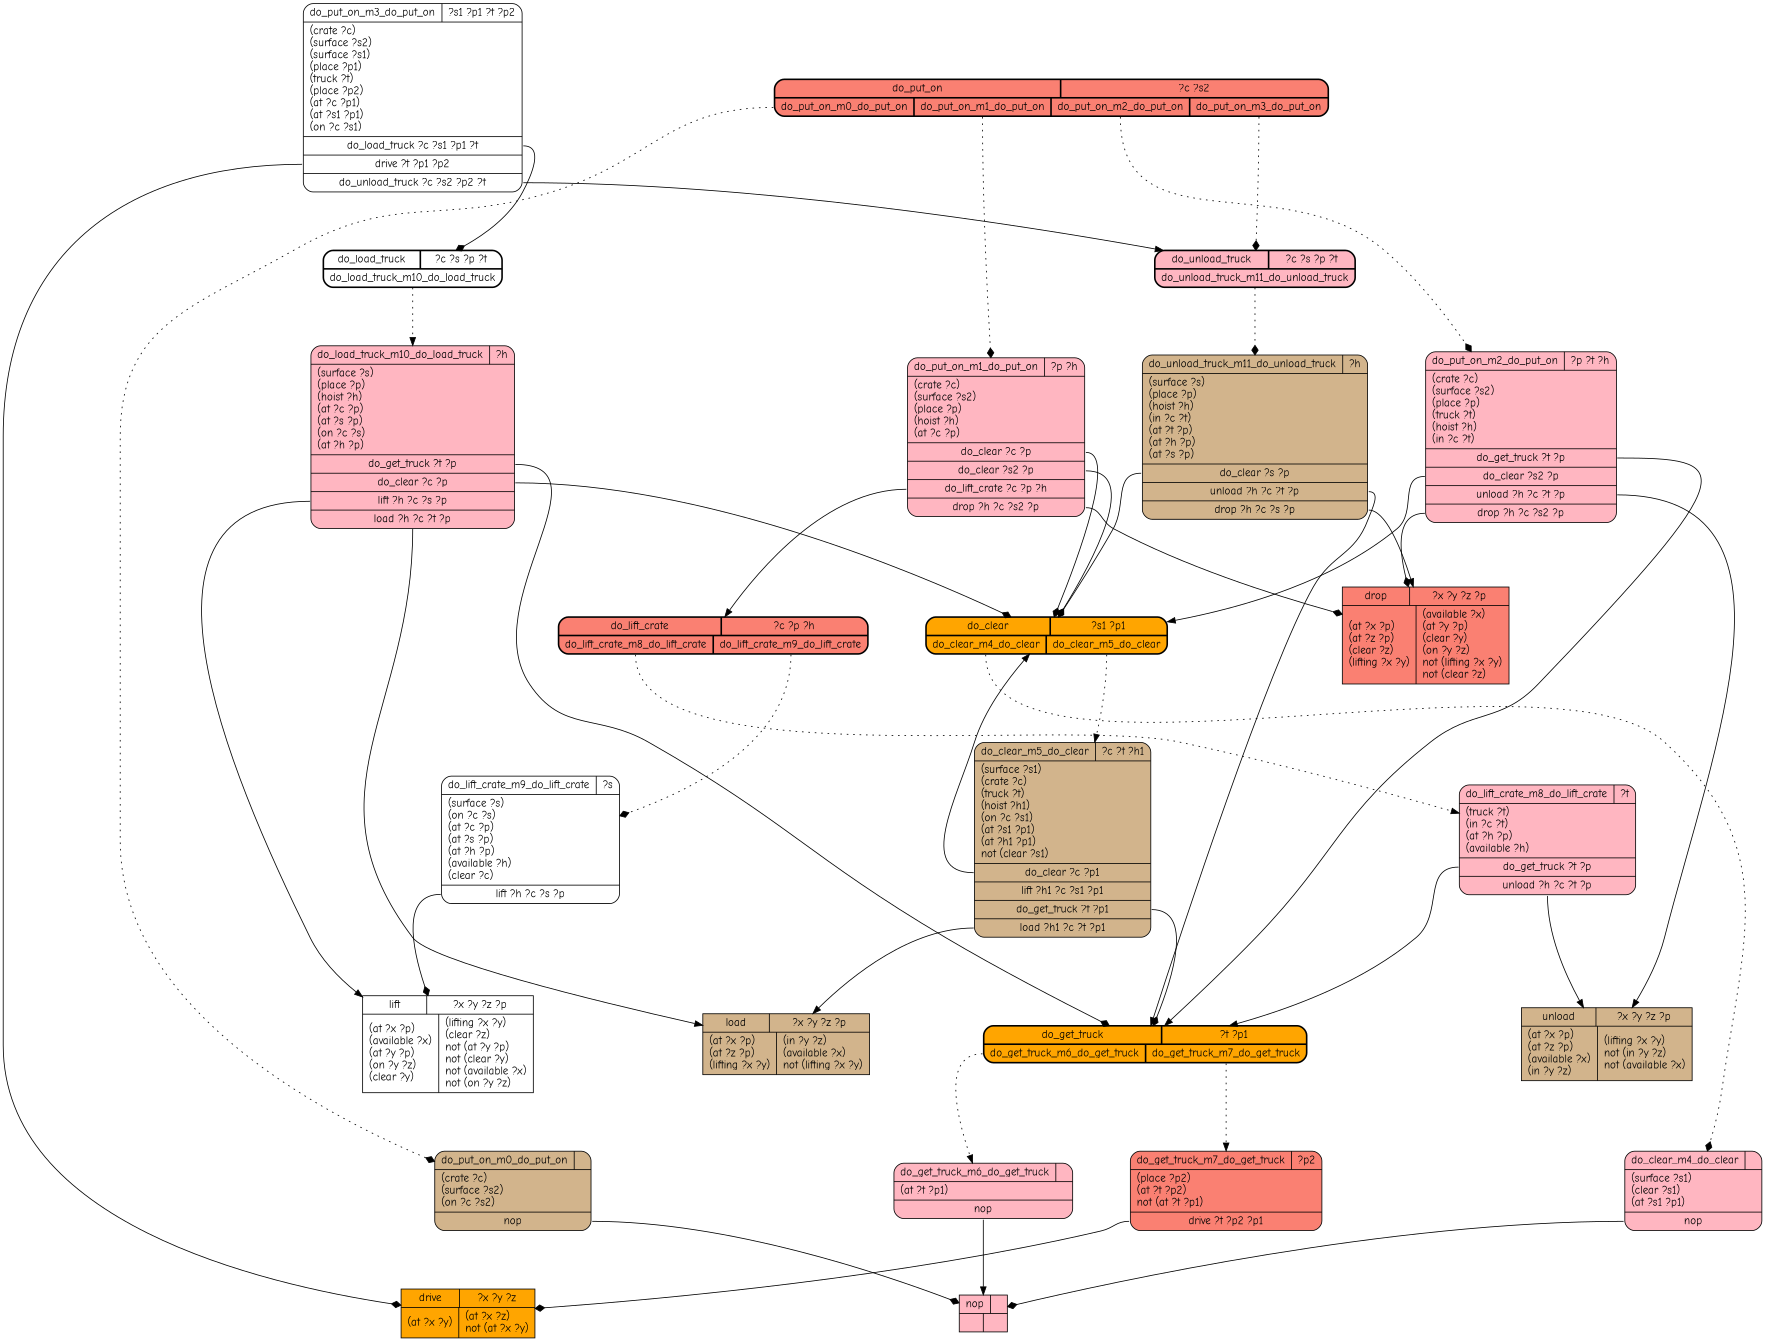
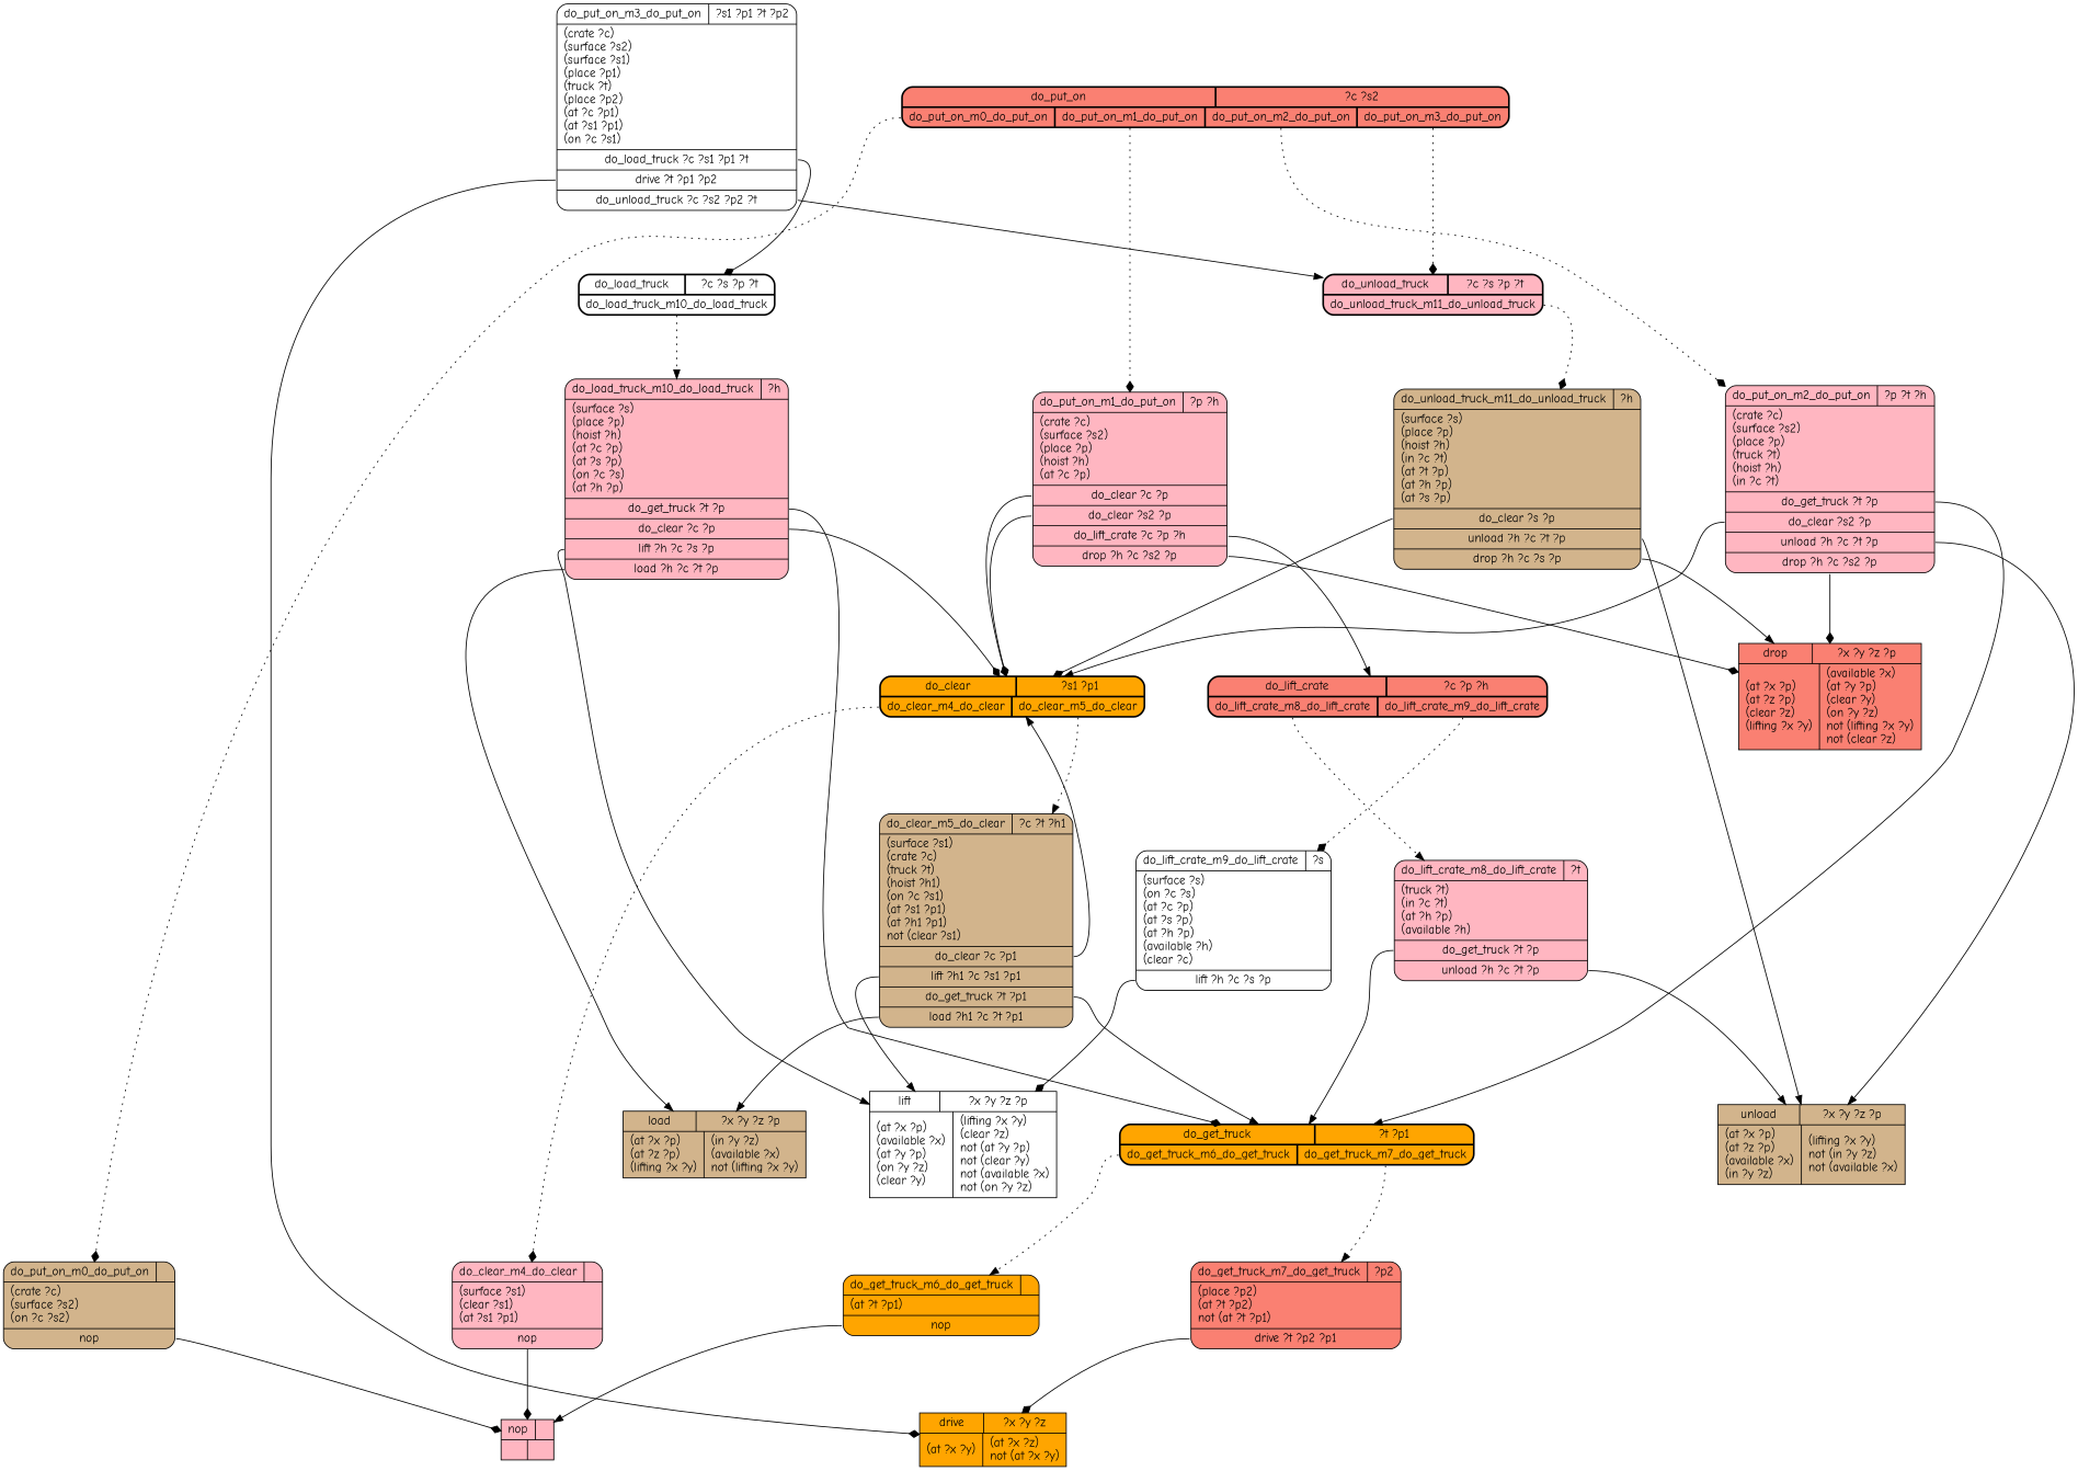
  digraph {
    fontname="Comic Neue"
    nodesep=1
    ranksep=1
    node [fillcolor=lightpink fontname="Comic Neue" shape=Mrecord style=filled]
    edge [arrowhead=diamond fontname="Comic Neue" tailport=0]
    drive [fillcolor=orange label="{{\N|?x ?y ?z}|{(at ?x ?y)\l|(at ?x ?z)\lnot (at ?x ?y)\l}}" shape=record]
    lift [fillcolor=white label="{{\N|?x ?y ?z ?p}|{(at ?x ?p)\l(available ?x)\l(at ?y ?p)\l(on ?y ?z)\l(clear ?y)\l|(lifting ?x ?y)\l(clear ?z)\lnot (at ?y ?p)\lnot (clear ?y)\lnot (available ?x)\lnot (on ?y ?z)\l}}" shape=record]
    drop [fillcolor=salmon label="{{\N|?x ?y ?z ?p}|{(at ?x ?p)\l(at ?z ?p)\l(clear ?z)\l(lifting ?x ?y)\l|(available ?x)\l(at ?y ?p)\l(clear ?y)\l(on ?y ?z)\lnot (lifting ?x ?y)\lnot (clear ?z)\l}}" shape=record]
    load [fillcolor=tan label="{{\N|?x ?y ?z ?p}|{(at ?x ?p)\l(at ?z ?p)\l(lifting ?x ?y)\l|(in ?y ?z)\l(available ?x)\lnot (lifting ?x ?y)\l}}" shape=record]
    unload [fillcolor=tan label="{{\N|?x ?y ?z ?p}|{(at ?x ?p)\l(at ?z ?p)\l(available ?x)\l(in ?y ?z)\l|(lifting ?x ?y)\lnot (in ?y ?z)\lnot (available ?x)\l}}" shape=record]
    nop [label="{{\N|}|{|}}" shape=record]
    do_put_on [fillcolor=salmon label="{{\N|?c ?s2}|{<0>do_put_on_m0_do_put_on|<1>do_put_on_m1_do_put_on|<2>do_put_on_m2_do_put_on|<3>do_put_on_m3_do_put_on}}" style="bold,filled"]
    do_put_on_m0_do_put_on [fillcolor=tan label="{{\N|}|(crate ?c)\l(surface ?s2)\l(on ?c ?s2)\l|<0>nop}"]
    do_put_on_m1_do_put_on [label="{{\N|?p ?h}|(crate ?c)\l(surface ?s2)\l(place ?p)\l(hoist ?h)\l(at ?c ?p)\l|<0>do_clear ?c ?p|<1>do_clear ?s2 ?p|<2>do_lift_crate ?c ?p ?h|<3>drop ?h ?c ?s2 ?p}"]
    do_put_on_m2_do_put_on [label="{{\N|?p ?t ?h}|(crate ?c)\l(surface ?s2)\l(place ?p)\l(truck ?t)\l(hoist ?h)\l(in ?c ?t)\l|<0>do_get_truck ?t ?p|<1>do_clear ?s2 ?p|<2>unload ?h ?c ?t ?p|<3>drop ?h ?c ?s2 ?p}"]
    do_unload_truck [label="{{\N|?c ?s ?p ?t}|{<0>do_unload_truck_m11_do_unload_truck}}" style="bold,filled"]
    do_clear [fillcolor=orange label="{{\N|?s1 ?p1}|{<0>do_clear_m4_do_clear|<1>do_clear_m5_do_clear}}" style="bold,filled"]
    do_lift_crate [fillcolor=salmon label="{{\N|?c ?p ?h}|{<0>do_lift_crate_m8_do_lift_crate|<1>do_lift_crate_m9_do_lift_crate}}" style="bold,filled"]
    do_get_truck [fillcolor=orange label="{{\N|?t ?p1}|{<0>do_get_truck_m6_do_get_truck|<1>do_get_truck_m7_do_get_truck}}" style="bold,filled"]
    do_put_on_m3_do_put_on [fillcolor=white label="{{\N|?s1 ?p1 ?t ?p2}|(crate ?c)\l(surface ?s2)\l(surface ?s1)\l(place ?p1)\l(truck ?t)\l(place ?p2)\l(at ?c ?p1)\l(at ?s1 ?p1)\l(on ?c ?s1)\l|<0>do_load_truck ?c ?s1 ?p1 ?t|<1>drive ?t ?p1 ?p2|<2>do_unload_truck ?c ?s2 ?p2 ?t}"]
    do_load_truck [fillcolor=white label="{{\N|?c ?s ?p ?t}|{<0>do_load_truck_m10_do_load_truck}}" style="bold,filled"]
    do_clear_m4_do_clear [label="{{\N|}|(surface ?s1)\l(clear ?s1)\l(at ?s1 ?p1)\l|<0>nop}"]
    do_clear_m5_do_clear [fillcolor=tan label="{{\N|?c ?t ?h1}|(surface ?s1)\l(crate ?c)\l(truck ?t)\l(hoist ?h1)\l(on ?c ?s1)\l(at ?s1 ?p1)\l(at ?h1 ?p1)\lnot (clear ?s1)\l|<0>do_clear ?c ?p1|<1>lift ?h1 ?c ?s1 ?p1|<2>do_get_truck ?t ?p1|<3>load ?h1 ?c ?t ?p1}"]
    do_lift_crate_m8_do_lift_crate [label="{{\N|?t}|(truck ?t)\l(in ?c ?t)\l(at ?h ?p)\l(available ?h)\l|<0>do_get_truck ?t ?p|<1>unload ?h ?c ?t ?p}"]
    do_lift_crate_m9_do_lift_crate [fillcolor=white label="{{\N|?s}|(surface ?s)\l(on ?c ?s)\l(at ?c ?p)\l(at ?s ?p)\l(at ?h ?p)\l(available ?h)\l(clear ?c)\l|<0>lift ?h ?c ?s ?p}"]
-   do_get_truck_m6_do_get_truck [label="{{\N|}|(at ?t ?p1)\l|<0>nop}"]
+   do_get_truck_m6_do_get_truck [fillcolor=orange label="{{\N|}|(at ?t ?p1)\l|<0>nop}"]
    do_get_truck_m7_do_get_truck [fillcolor=salmon label="{{\N|?p2}|(place ?p2)\l(at ?t ?p2)\lnot (at ?t ?p1)\l|<0>drive ?t ?p2 ?p1}"]
    do_load_truck_m10_do_load_truck [label="{{\N|?h}|(surface ?s)\l(place ?p)\l(hoist ?h)\l(at ?c ?p)\l(at ?s ?p)\l(on ?c ?s)\l(at ?h ?p)\l|<0>do_get_truck ?t ?p|<1>do_clear ?c ?p|<2>lift ?h ?c ?s ?p|<3>load ?h ?c ?t ?p}"]
    do_unload_truck_m11_do_unload_truck [fillcolor=tan label="{{\N|?h}|(surface ?s)\l(place ?p)\l(hoist ?h)\l(in ?c ?t)\l(at ?t ?p)\l(at ?h ?p)\l(at ?s ?p)\l|<0>do_clear ?s ?p|<1>unload ?h ?c ?t ?p|<2>drop ?h ?c ?s ?p}"]
    do_put_on -> do_put_on_m0_do_put_on [style=dotted]
    do_put_on -> do_put_on_m1_do_put_on [style=dotted tailport=1]
    do_put_on -> do_put_on_m2_do_put_on [style=dotted tailport=2]
    do_put_on -> do_unload_truck [style=dotted tailport=3]
    do_put_on_m0_do_put_on -> nop
    do_put_on_m1_do_put_on -> drop [tailport=3]
    do_put_on_m1_do_put_on -> do_clear
    do_put_on_m1_do_put_on -> do_clear [tailport=1]
    do_put_on_m1_do_put_on -> do_lift_crate [arrowhead=normal tailport=2]
    do_put_on_m2_do_put_on -> drop [tailport=3]
    do_put_on_m2_do_put_on -> unload [arrowhead=normal tailport=2]
    do_put_on_m2_do_put_on -> do_clear [arrowhead=normal tailport=1]
    do_put_on_m2_do_put_on -> do_get_truck [arrowhead=normal]
    do_unload_truck -> do_unload_truck_m11_do_unload_truck [style=dotted]
    do_clear -> do_clear_m4_do_clear [style=dotted]
    do_clear -> do_clear_m5_do_clear [arrowhead=normal style=dotted tailport=1]
    do_lift_crate -> do_lift_crate_m8_do_lift_crate [arrowhead=normal style=dotted]
    do_lift_crate -> do_lift_crate_m9_do_lift_crate [style=dotted tailport=1]
    do_get_truck -> do_get_truck_m6_do_get_truck [arrowhead=normal style=dotted]
    do_get_truck -> do_get_truck_m7_do_get_truck [arrowhead=normal style=dotted tailport=1]
    do_put_on_m3_do_put_on -> drive [tailport=1]
    do_put_on_m3_do_put_on -> do_unload_truck [arrowhead=normal tailport=2]
    do_put_on_m3_do_put_on -> do_load_truck
    do_load_truck -> do_load_truck_m10_do_load_truck [arrowhead=normal style=dotted]
    do_clear_m4_do_clear -> nop
+   do_clear_m5_do_clear -> lift [arrowhead=normal tailport=1]
    do_clear_m5_do_clear -> load [arrowhead=normal tailport=3]
    do_clear_m5_do_clear -> do_clear [arrowhead=normal]
-   do_clear_m5_do_clear -> do_get_truck [tailport=2]
+   do_clear_m5_do_clear -> do_get_truck [arrowhead=normal tailport=2]
    do_lift_crate_m8_do_lift_crate -> unload [arrowhead=normal tailport=1]
    do_lift_crate_m8_do_lift_crate -> do_get_truck [arrowhead=normal]
    do_lift_crate_m9_do_lift_crate -> lift
    do_get_truck_m6_do_get_truck -> nop [arrowhead=normal]
    do_get_truck_m7_do_get_truck -> drive
    do_load_truck_m10_do_load_truck -> lift [arrowhead=normal tailport=2]
    do_load_truck_m10_do_load_truck -> load [arrowhead=normal tailport=3]
    do_load_truck_m10_do_load_truck -> do_clear [tailport=1]
    do_load_truck_m10_do_load_truck -> do_get_truck
    do_unload_truck_m11_do_unload_truck -> drop [arrowhead=normal tailport=2]
-   do_unload_truck_m11_do_unload_truck -> do_get_truck [arrowhead=normal tailport=1]
+   do_unload_truck_m11_do_unload_truck -> unload [arrowhead=normal tailport=1]
    do_unload_truck_m11_do_unload_truck -> do_clear
  }
